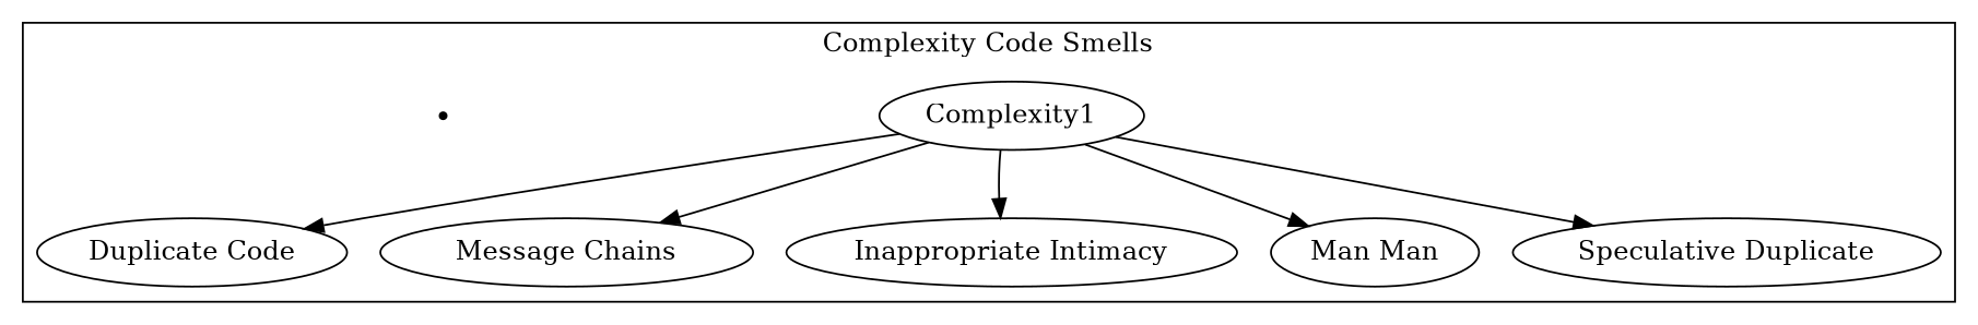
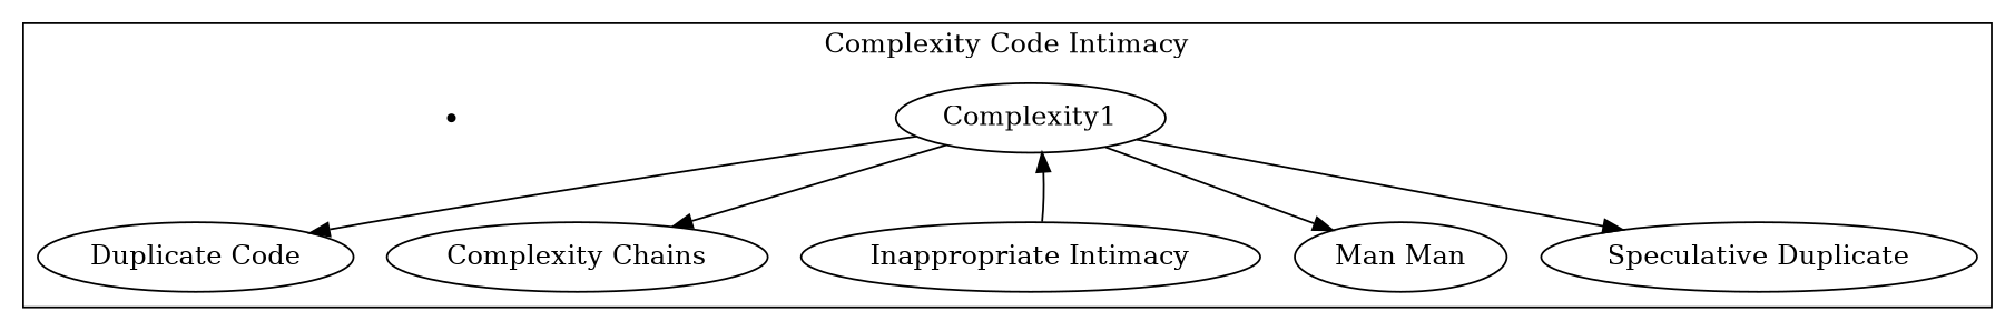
  digraph {
    rankdir=TB
    node [shape=ellipse]
    Complexity1
    "Duplicate Code"
-   "Message Chains"
+   "Message Chains" [label="Complexity Chains"]
    "Inappropriate Intimacy"
    n5 [label="Man Man"]
    n6 [label="Speculative Duplicate"]
    c3 [shape=point]
    subgraph cluster_1 {
-     label="Complexity Code Smells"
+     label="Complexity Code Intimacy"
      Complexity1
      "Duplicate Code"
      "Message Chains"
      "Inappropriate Intimacy"
      n5
      n6
      c3
    }
    Complexity1 -> "Duplicate Code"
    Complexity1 -> "Message Chains"
-   Complexity1 -> "Inappropriate Intimacy"
+   "Inappropriate Intimacy" -> Complexity1
    Complexity1 -> n5
    Complexity1 -> n6
  }
